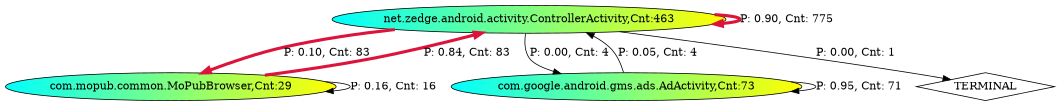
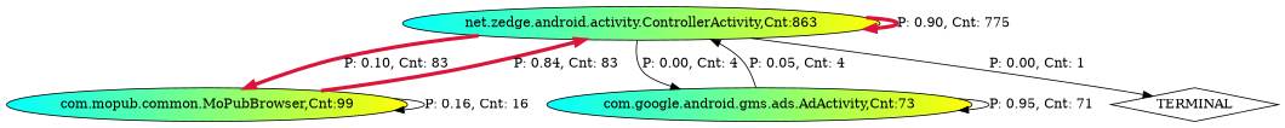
  digraph {
    node [fillcolor="cyan:yellow" style=filled]
-   n1 [label="net.zedge.android.activity.ControllerActivity,Cnt:463"]
-   n2 [label="com.mopub.common.MoPubBrowser,Cnt:29"]
+   n1 [label="net.zedge.android.activity.ControllerActivity,Cnt:863"]
+   n2 [label="com.mopub.common.MoPubBrowser,Cnt:99"]
    n3 [label="com.google.android.gms.ads.AdActivity,Cnt:73"]
    n4 [label=TERMINAL shape=diamond fillcolor="" style=""]
    n1 -> n1 [color=crimson label="P: 0.90, Cnt: 775" penwidth=4]
    n1 -> n2 [color=crimson label="P: 0.10, Cnt: 83" penwidth=4]
    n1 -> n3 [label="P: 0.00, Cnt: 4"]
    n1 -> n4 [label="P: 0.00, Cnt: 1"]
    n2 -> n1 [color=crimson label="P: 0.84, Cnt: 83" penwidth=4]
    n2 -> n2 [label="P: 0.16, Cnt: 16"]
    n3 -> n1 [label="P: 0.05, Cnt: 4"]
    n3 -> n3 [label="P: 0.95, Cnt: 71"]
  }
